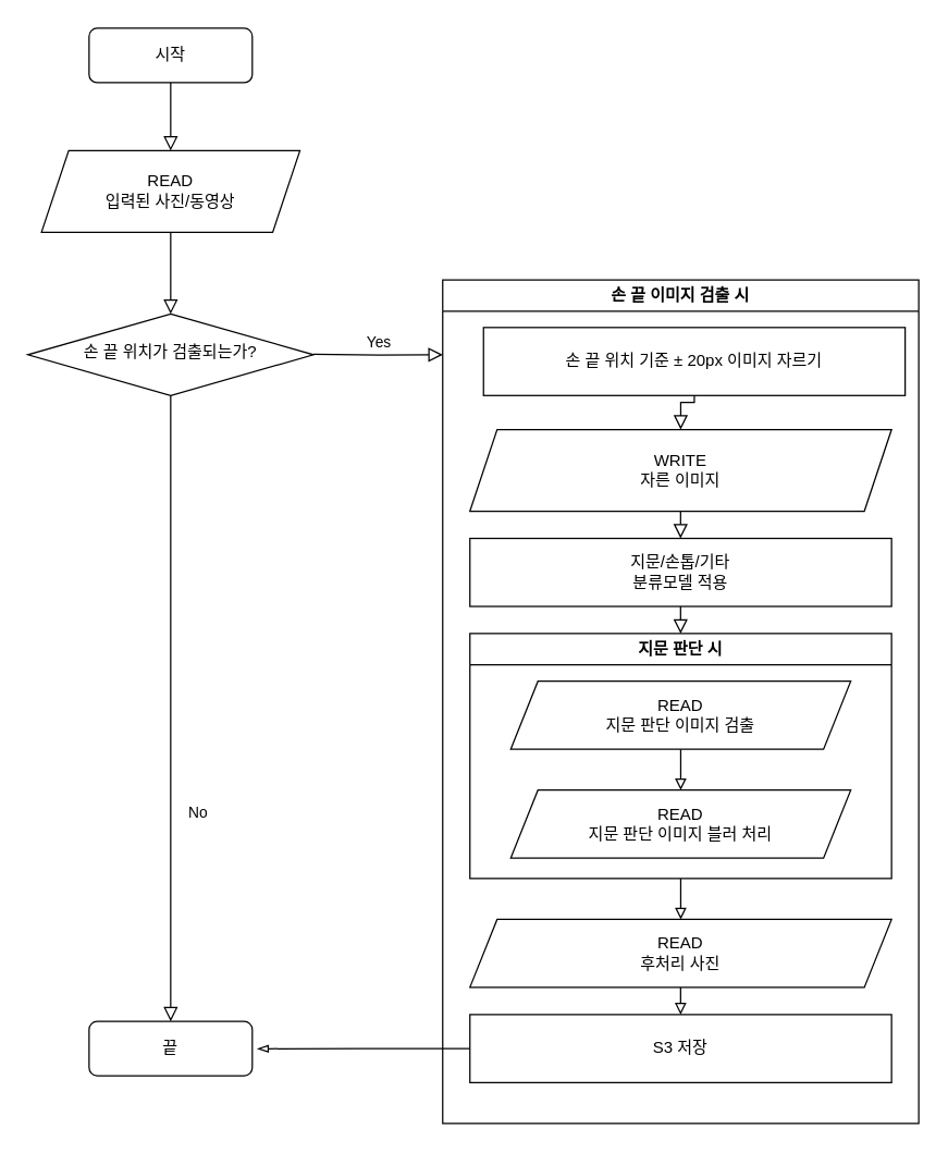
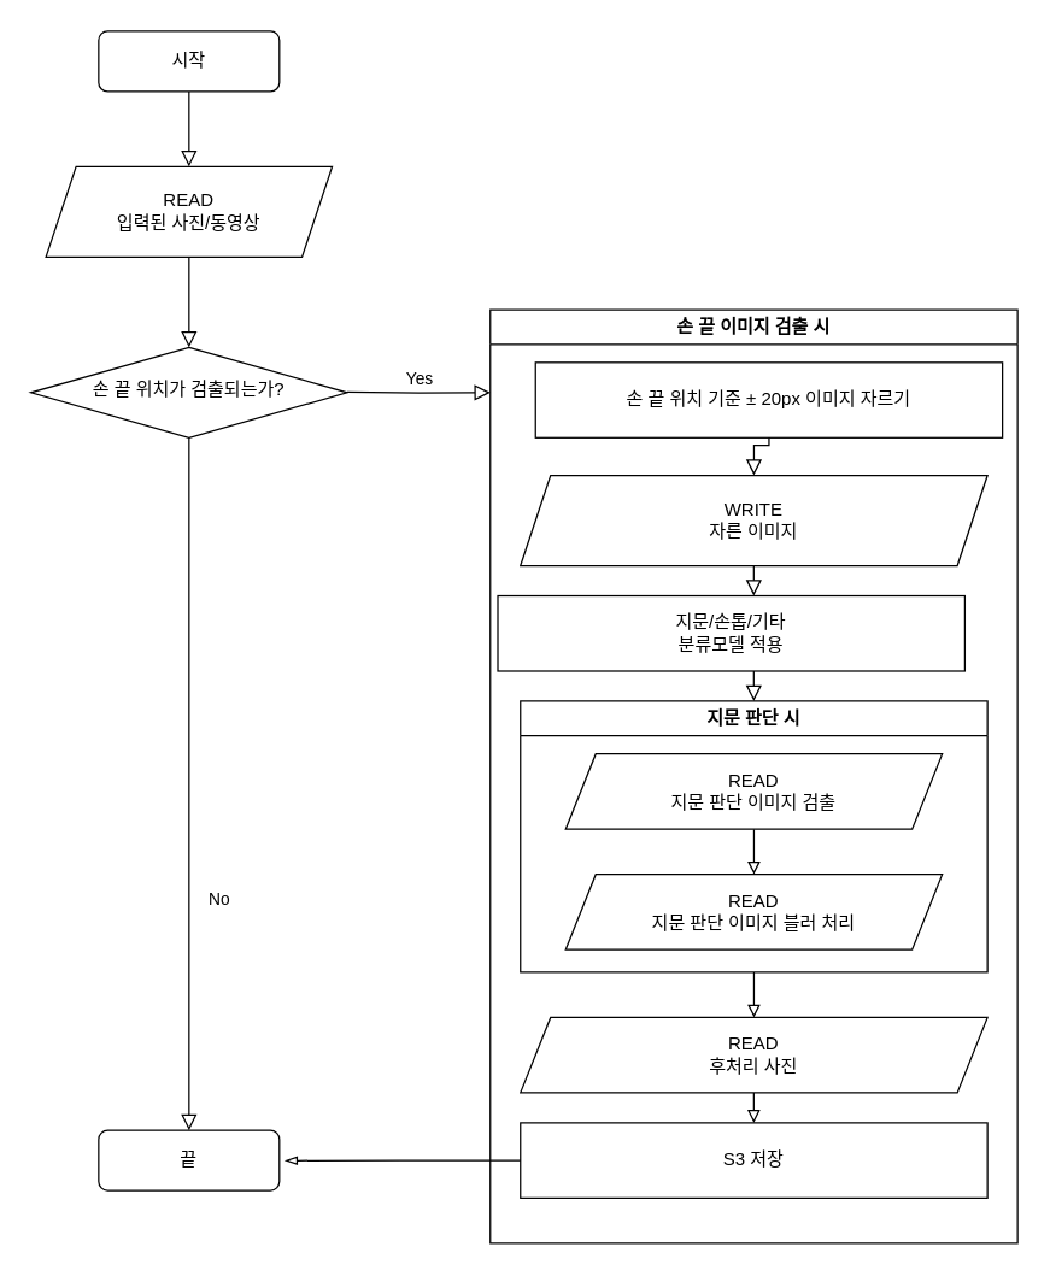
  <mxCell id="0" />
  <mxCell id="1" parent="0" />
  <mxCell id="2" value="" style="rounded=0;html=1;jettySize=auto;orthogonalLoop=1;fontSize=11;endArrow=block;endFill=0;endSize=8;strokeWidth=1;shadow=0;labelBackgroundColor=none;edgeStyle=orthogonalEdgeStyle;" parent="1" source="3" edge="1"><mxGeometry relative="1" as="geometry"><mxPoint x="125" y="110" as="targetPoint" /></mxGeometry></mxCell>
  <mxCell id="3" value="시작" style="rounded=1;whiteSpace=wrap;html=1;fontSize=12;glass=0;strokeWidth=1;shadow=0;" parent="1" vertex="1"><mxGeometry x="65" y="20" width="120" height="40" as="geometry" /></mxCell>
  <mxCell id="4" value="" style="rounded=0;html=1;jettySize=auto;orthogonalLoop=1;fontSize=11;endArrow=block;endFill=0;endSize=8;strokeWidth=1;shadow=0;labelBackgroundColor=none;edgeStyle=orthogonalEdgeStyle;exitX=0.5;exitY=1;exitDx=0;exitDy=0;" parent="1" source="9" target="7" edge="1"><mxGeometry y="20" relative="1" as="geometry"><mxPoint as="offset" /><mxPoint x="125" y="190" as="sourcePoint" /></mxGeometry></mxCell>
  <mxCell id="5" value="No" style="rounded=0;html=1;jettySize=auto;orthogonalLoop=1;fontSize=11;endArrow=block;endFill=0;endSize=8;strokeWidth=1;shadow=0;labelBackgroundColor=none;edgeStyle=orthogonalEdgeStyle;" parent="1" source="7" target="8" edge="1"><mxGeometry x="0.333" y="20" relative="1" as="geometry"><mxPoint as="offset" /></mxGeometry></mxCell>
  <mxCell id="6" value="Yes" style="edgeStyle=orthogonalEdgeStyle;rounded=0;html=1;jettySize=auto;orthogonalLoop=1;fontSize=11;endArrow=block;endFill=0;endSize=8;strokeWidth=1;shadow=0;labelBackgroundColor=none;" parent="1" edge="1"><mxGeometry y="10" relative="1" as="geometry"><mxPoint as="offset" /><mxPoint x="230" y="259.75" as="sourcePoint" /><mxPoint x="325" y="260" as="targetPoint" /></mxGeometry></mxCell>
  <mxCell id="7" value="손 끝 위치가 검출되는가?" style="rhombus;whiteSpace=wrap;html=1;shadow=0;fontFamily=Helvetica;fontSize=12;align=center;strokeWidth=1;spacing=6;spacingTop=-4;" parent="1" vertex="1"><mxGeometry x="20" y="230" width="210" height="60" as="geometry" /></mxCell>
  <mxCell id="8" value="끝" style="rounded=1;whiteSpace=wrap;html=1;fontSize=12;glass=0;strokeWidth=1;shadow=0;" parent="1" vertex="1"><mxGeometry x="65" y="750" width="120" height="40" as="geometry" /></mxCell>
  <mxCell id="9" value="READ&lt;br&gt;입력된 사진/동영상" style="shape=parallelogram;perimeter=parallelogramPerimeter;whiteSpace=wrap;html=1;fixedSize=1;" vertex="1" parent="1"><mxGeometry x="30" y="110" width="190" height="60" as="geometry" /></mxCell>
  <mxCell id="10" value="손 끝 이미지 검출 시" style="swimlane;whiteSpace=wrap;html=1;" vertex="1" parent="1"><mxGeometry x="325" y="205" width="350" height="620" as="geometry" /></mxCell>
  <mxCell id="11" value="손 끝 위치 기준 ± 20px 이미지 자르기" style="rounded=0;whiteSpace=wrap;html=1;" vertex="1" parent="10"><mxGeometry x="30" y="35" width="310" height="50" as="geometry" /></mxCell>
  <mxCell id="12" value="WRITE&lt;br&gt;자른 이미지" style="shape=parallelogram;perimeter=parallelogramPerimeter;whiteSpace=wrap;html=1;fixedSize=1;" vertex="1" parent="10"><mxGeometry x="20" y="110" width="310" height="60" as="geometry" /></mxCell>
- <mxCell id="13" value="지문/손톱/기타 &lt;br&gt;분류모델 적용" style="rounded=0;whiteSpace=wrap;html=1;" vertex="1" parent="10"><mxGeometry x="20" y="190" width="310" height="50" as="geometry" /></mxCell>
+ <mxCell id="13" value="지문/손톱/기타 &lt;br&gt;분류모델 적용" style="rounded=0;whiteSpace=wrap;html=1;" vertex="1" parent="10"><mxGeometry x="5" y="190" width="310" height="50" as="geometry" /></mxCell>
  <mxCell id="14" value="" style="edgeStyle=orthogonalEdgeStyle;rounded=0;html=1;jettySize=auto;orthogonalLoop=1;fontSize=11;endArrow=block;endFill=0;endSize=8;strokeWidth=1;shadow=0;labelBackgroundColor=none;exitX=0.5;exitY=1;exitDx=0;exitDy=0;" edge="1" parent="10" source="11" target="12"><mxGeometry y="10" relative="1" as="geometry"><mxPoint as="offset" /><mxPoint x="-95" y="120" as="sourcePoint" /><mxPoint y="120.25" as="targetPoint" /><Array as="points"><mxPoint x="175" y="90" /></Array></mxGeometry></mxCell>
  <mxCell id="15" value="" style="edgeStyle=orthogonalEdgeStyle;rounded=0;html=1;jettySize=auto;orthogonalLoop=1;fontSize=11;endArrow=block;endFill=0;endSize=8;strokeWidth=1;shadow=0;labelBackgroundColor=none;exitX=0.5;exitY=1;exitDx=0;exitDy=0;" edge="1" parent="10"><mxGeometry y="10" relative="1" as="geometry"><mxPoint as="offset" /><mxPoint x="174.9" y="170" as="sourcePoint" /><mxPoint x="174.9" y="190" as="targetPoint" /><Array as="points"><mxPoint x="174.9" y="170" /></Array></mxGeometry></mxCell>
  <mxCell id="16" value="" style="edgeStyle=orthogonalEdgeStyle;rounded=0;html=1;jettySize=auto;orthogonalLoop=1;fontSize=11;endArrow=block;endFill=0;endSize=8;strokeWidth=1;shadow=0;labelBackgroundColor=none;exitX=0.5;exitY=1;exitDx=0;exitDy=0;" edge="1" parent="10"><mxGeometry y="10" relative="1" as="geometry"><mxPoint as="offset" /><mxPoint x="174.9" y="240" as="sourcePoint" /><mxPoint x="174.9" y="260" as="targetPoint" /><Array as="points"><mxPoint x="174.9" y="240" /></Array></mxGeometry></mxCell>
  <mxCell id="17" value="" style="edgeStyle=orthogonalEdgeStyle;rounded=0;orthogonalLoop=1;jettySize=auto;html=1;endArrow=block;endFill=0;" edge="1" parent="10" source="18" target="23"><mxGeometry relative="1" as="geometry" /></mxCell>
  <mxCell id="18" value="지문 판단 시" style="swimlane;whiteSpace=wrap;html=1;" vertex="1" parent="10"><mxGeometry x="20" y="260" width="310" height="180" as="geometry" /></mxCell>
  <mxCell id="19" value="" style="edgeStyle=orthogonalEdgeStyle;rounded=0;orthogonalLoop=1;jettySize=auto;html=1;endArrow=block;endFill=0;" edge="1" parent="18" source="20" target="21"><mxGeometry relative="1" as="geometry" /></mxCell>
  <mxCell id="20" value="READ&lt;br&gt;지문 판단 이미지 검출" style="shape=parallelogram;perimeter=parallelogramPerimeter;whiteSpace=wrap;html=1;fixedSize=1;" vertex="1" parent="18"><mxGeometry x="30" y="35" width="250" height="50" as="geometry" /></mxCell>
  <mxCell id="21" value="READ&lt;br&gt;지문 판단 이미지 블러 처리" style="shape=parallelogram;perimeter=parallelogramPerimeter;whiteSpace=wrap;html=1;fixedSize=1;" vertex="1" parent="18"><mxGeometry x="30" y="115" width="250" height="50" as="geometry" /></mxCell>
  <mxCell id="22" value="" style="edgeStyle=orthogonalEdgeStyle;rounded=0;orthogonalLoop=1;jettySize=auto;html=1;endArrow=block;endFill=0;" edge="1" parent="10"><mxGeometry relative="1" as="geometry"><mxPoint x="174.92" y="520" as="sourcePoint" /><mxPoint x="174.92" y="540" as="targetPoint" /></mxGeometry></mxCell>
  <mxCell id="23" value="READ&lt;br&gt;후처리 사진" style="shape=parallelogram;perimeter=parallelogramPerimeter;whiteSpace=wrap;html=1;fixedSize=1;" vertex="1" parent="10"><mxGeometry x="20" y="470" width="310" height="50" as="geometry" /></mxCell>
  <mxCell id="24" value="S3 저장" style="rounded=0;whiteSpace=wrap;html=1;" vertex="1" parent="10"><mxGeometry x="20" y="540" width="310" height="50" as="geometry" /></mxCell>
  <mxCell id="25" style="edgeStyle=orthogonalEdgeStyle;rounded=0;orthogonalLoop=1;jettySize=auto;html=1;exitX=0;exitY=0.5;exitDx=0;exitDy=0;entryX=1.03;entryY=0.503;entryDx=0;entryDy=0;entryPerimeter=0;endArrow=blockThin;endFill=0;" edge="1" parent="1" source="24" target="8"><mxGeometry relative="1" as="geometry" /></mxCell>
